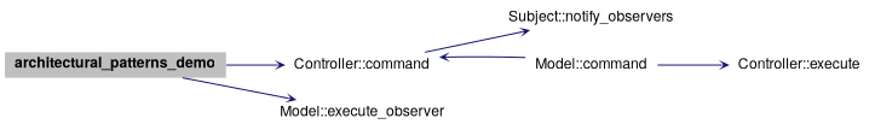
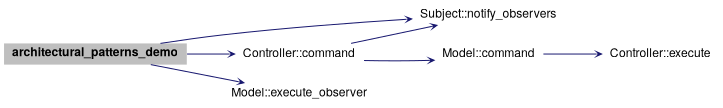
  digraph {
    rankdir=LR
    node [color=black fontname="Helvetica,Arial,sans-serif" fontsize=12 shape=plaintext]
    edge [arrowhead=open arrowsize=0.5 arrowtail=open color=midnightblue fontname="Helvetica,Arial,sans-serif" fontsize=15 labelfontsize=15 style=solid]
    n1 [fillcolor=grey75 fontcolor=black height=0.2 label=<<b>architectural_patterns_demo</b>> style=filled width=0.4]
    n2 [height=0.2 label="Controller::command" width=0.4]
    n3 [height=0.2 label="Subject::notify_observers" width=0.4]
    n4 [height=0.2 label="Model::execute_observer" width=0.4]
    n5 [height=0.2 label="Model::command" width=0.4]
    n6 [height=0.2 label="Controller::execute" width=0.4]
    n1 -> n2
+   n1 -> n3
    n1 -> n4
    n2 -> n3
-   n5 -> n2
+   n2 -> n5
    n5 -> n6
  }
